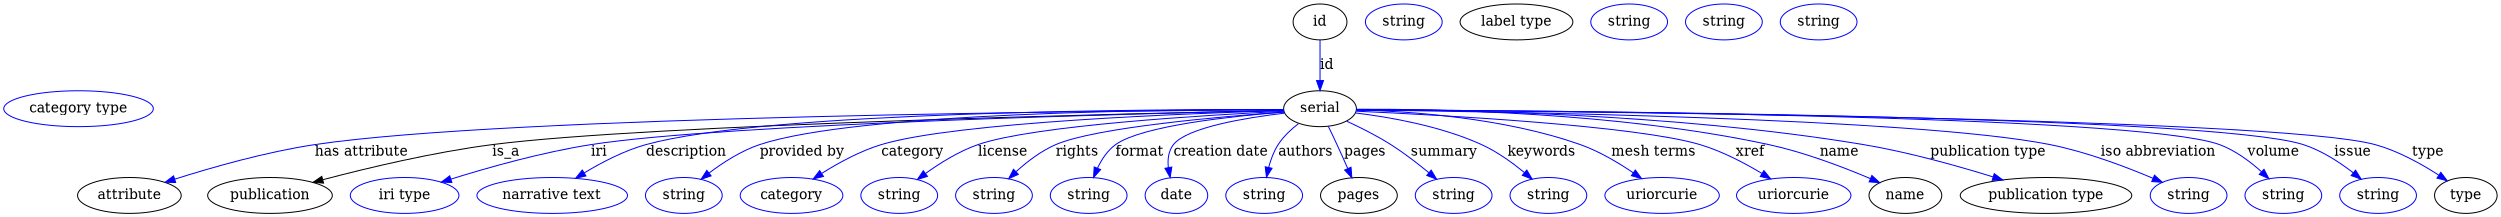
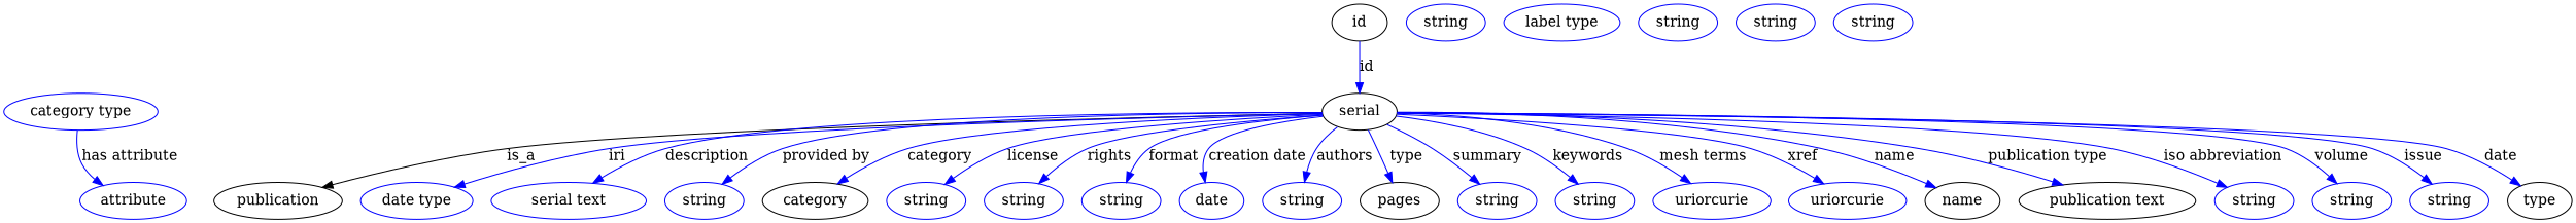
  digraph {
    node [color=blue]
    edge [color=blue style=solid]
    n1 [height=0.5 label=serial width=1.011 color=""]
    publication [height=0.5 width=1.7332 color=""]
-   n3 [height=0.5 label="iri type" width=1.2277]
-   n4 [height=0.5 label="narrative text" width=2.0943]
-   n5 [color=black height=0.5 label=attribute width=1.4443]
+   n3 [height=0.5 label="date type" width=1.2277]
+   n4 [height=0.5 label="serial text" width=2.0943]
+   n5 [height=0.5 label=attribute width=1.4443]
    n6 [height=0.5 label=string width=1.0652]
-   category [height=0.5 width=1.4263]
+   category [height=0.5 width=1.4263 color=""]
    n8 [height=0.5 label=string width=1.0652]
    n9 [height=0.5 label=string width=1.0652]
    n10 [height=0.5 label=string width=1.0652]
    n11 [height=0.5 label=date width=0.86659]
    n12 [height=0.5 label=string width=1.0652]
    pages [height=0.5 width=1.0652 color=""]
    n14 [height=0.5 label=string width=1.0652]
    n15 [height=0.5 label=string width=1.0652]
    n16 [height=0.5 label=uriorcurie width=1.5887]
    n17 [height=0.5 label=uriorcurie width=1.5887]
    name [height=0.5 width=1.011 color=""]
-   "publication type" [height=0.5 width=2.3831 color=""]
+   "publication type" [height=0.5 width=2.3831 label="publication text" color=""]
    n20 [height=0.5 label=string width=1.0652]
    n21 [height=0.5 label=string width=1.0652]
    n22 [height=0.5 label=string width=1.0652]
    type [height=0.5 width=0.86659 color=""]
    id [height=0.5 width=0.75 color=""]
    n25 [height=0.5 label="category type" width=2.0762]
    n26 [height=0.5 label=string width=1.0652]
-   n27 [color=black height=0.5 label="label type" width=1.5707]
+   n27 [height=0.5 label="label type" width=1.5707]
    n28 [height=0.5 label=string width=1.0652]
    n29 [height=0.5 label=string width=1.0652]
    n30 [height=0.5 label=string width=1.0652]
    n1 -> publication [label=is_a color="" style=""]
    n1 -> n3 [label=iri]
    n1 -> n4 [label=description]
-   n1 -> n5 [label="has attribute"]
+   n25 -> n5 [label="has attribute"]
    n1 -> n6 [label="provided by"]
    n1 -> category [label=category]
    n1 -> n8 [label=license]
    n1 -> n9 [label=rights]
    n1 -> n10 [label=format]
    n1 -> n11 [label="creation date"]
    n1 -> n12 [label=authors]
-   n1 -> pages [label=pages]
+   n1 -> pages [label=type]
    n1 -> n14 [label=summary]
    n1 -> n15 [label=keywords]
    n1 -> n16 [label="mesh terms"]
    n1 -> n17 [label=xref]
    n1 -> name [label=name]
    n1 -> "publication type" [label="publication type"]
    n1 -> n20 [label="iso abbreviation"]
    n1 -> n21 [label=volume]
    n1 -> n22 [label=issue]
-   n1 -> type [label=type]
+   n1 -> type [label=date]
    id -> n1 [label=id]
  }
